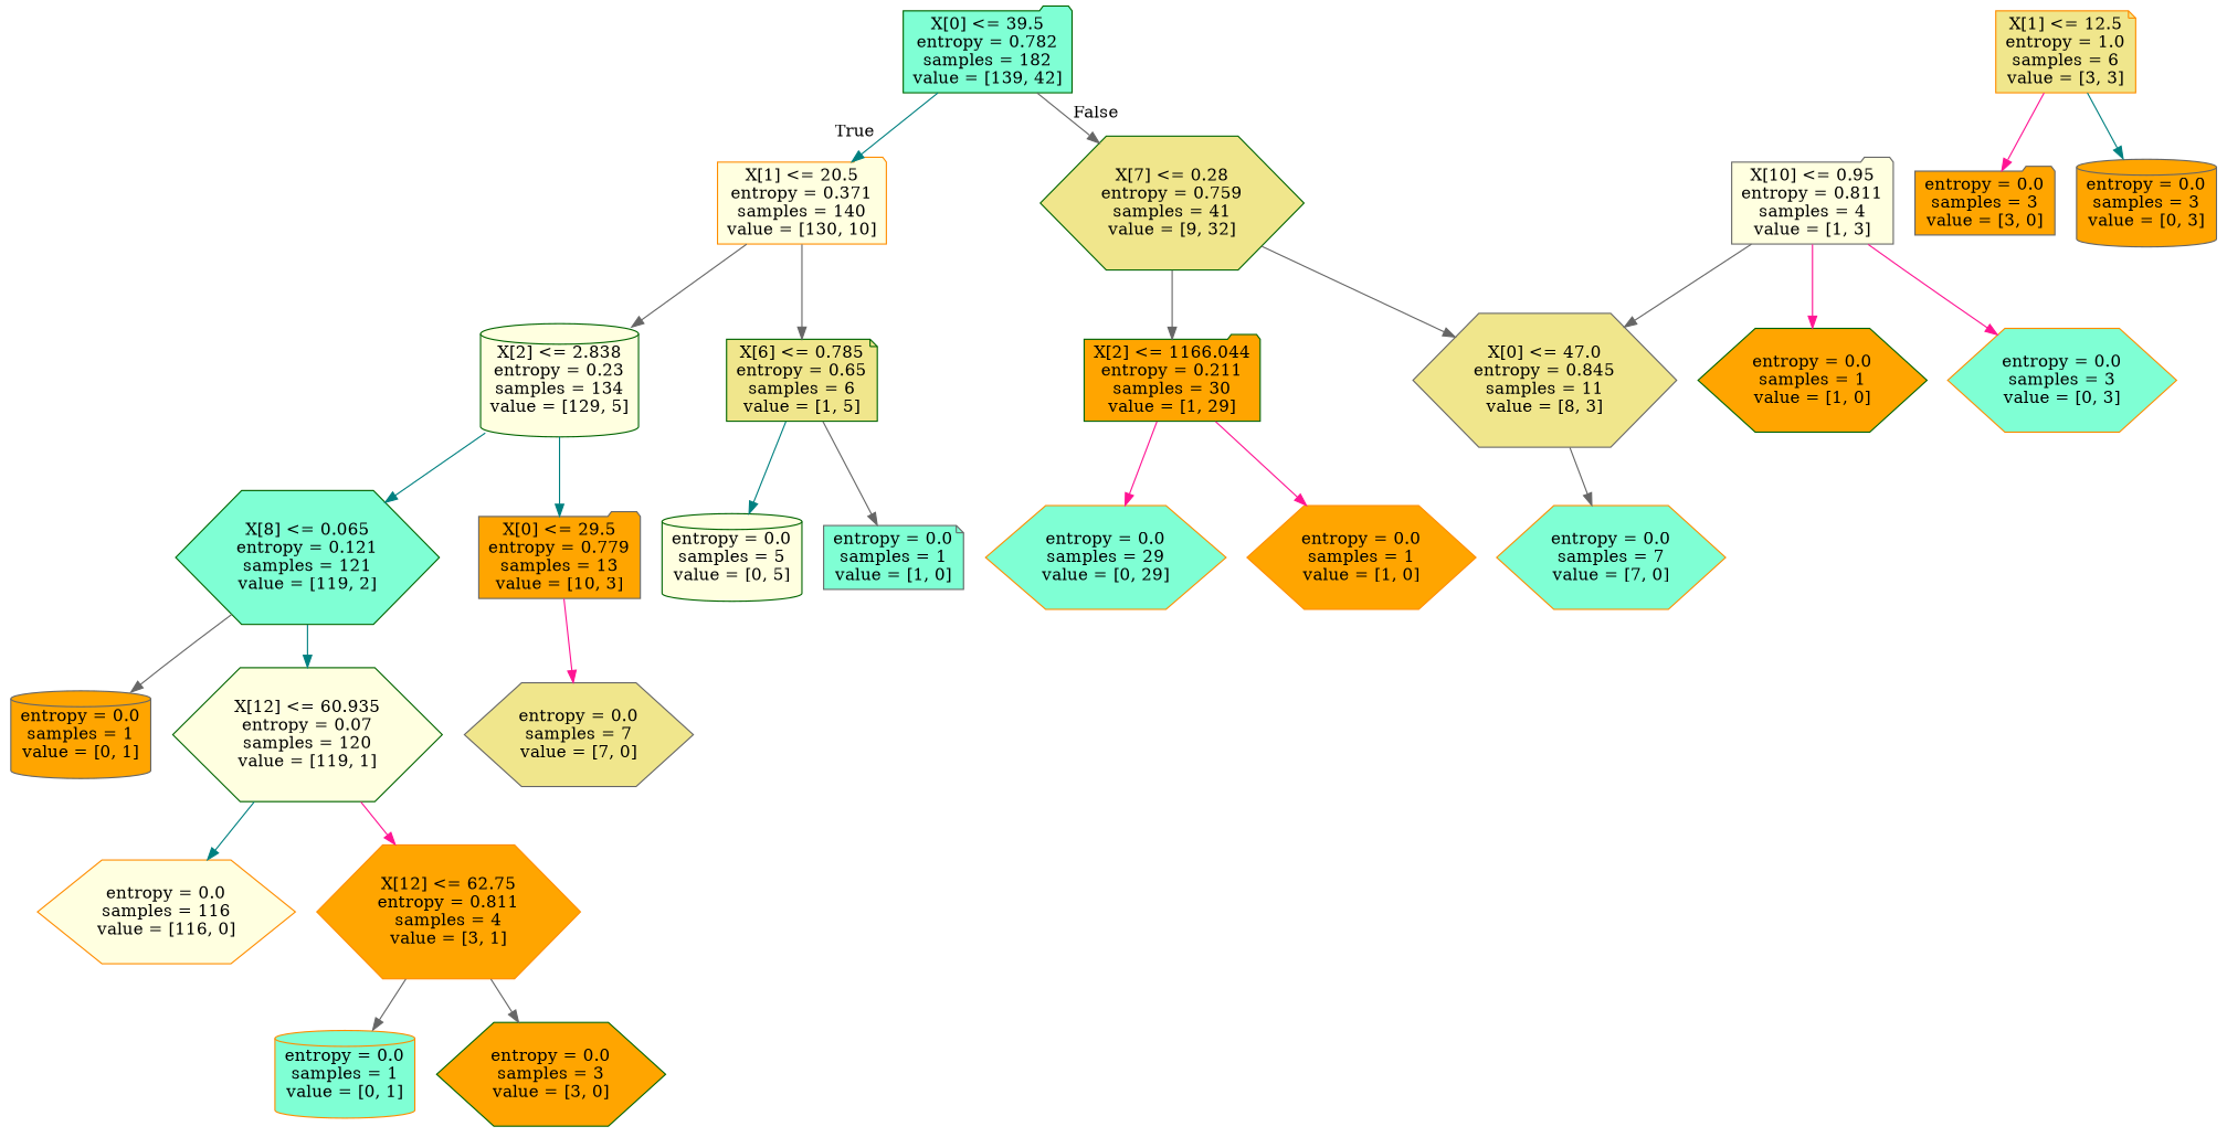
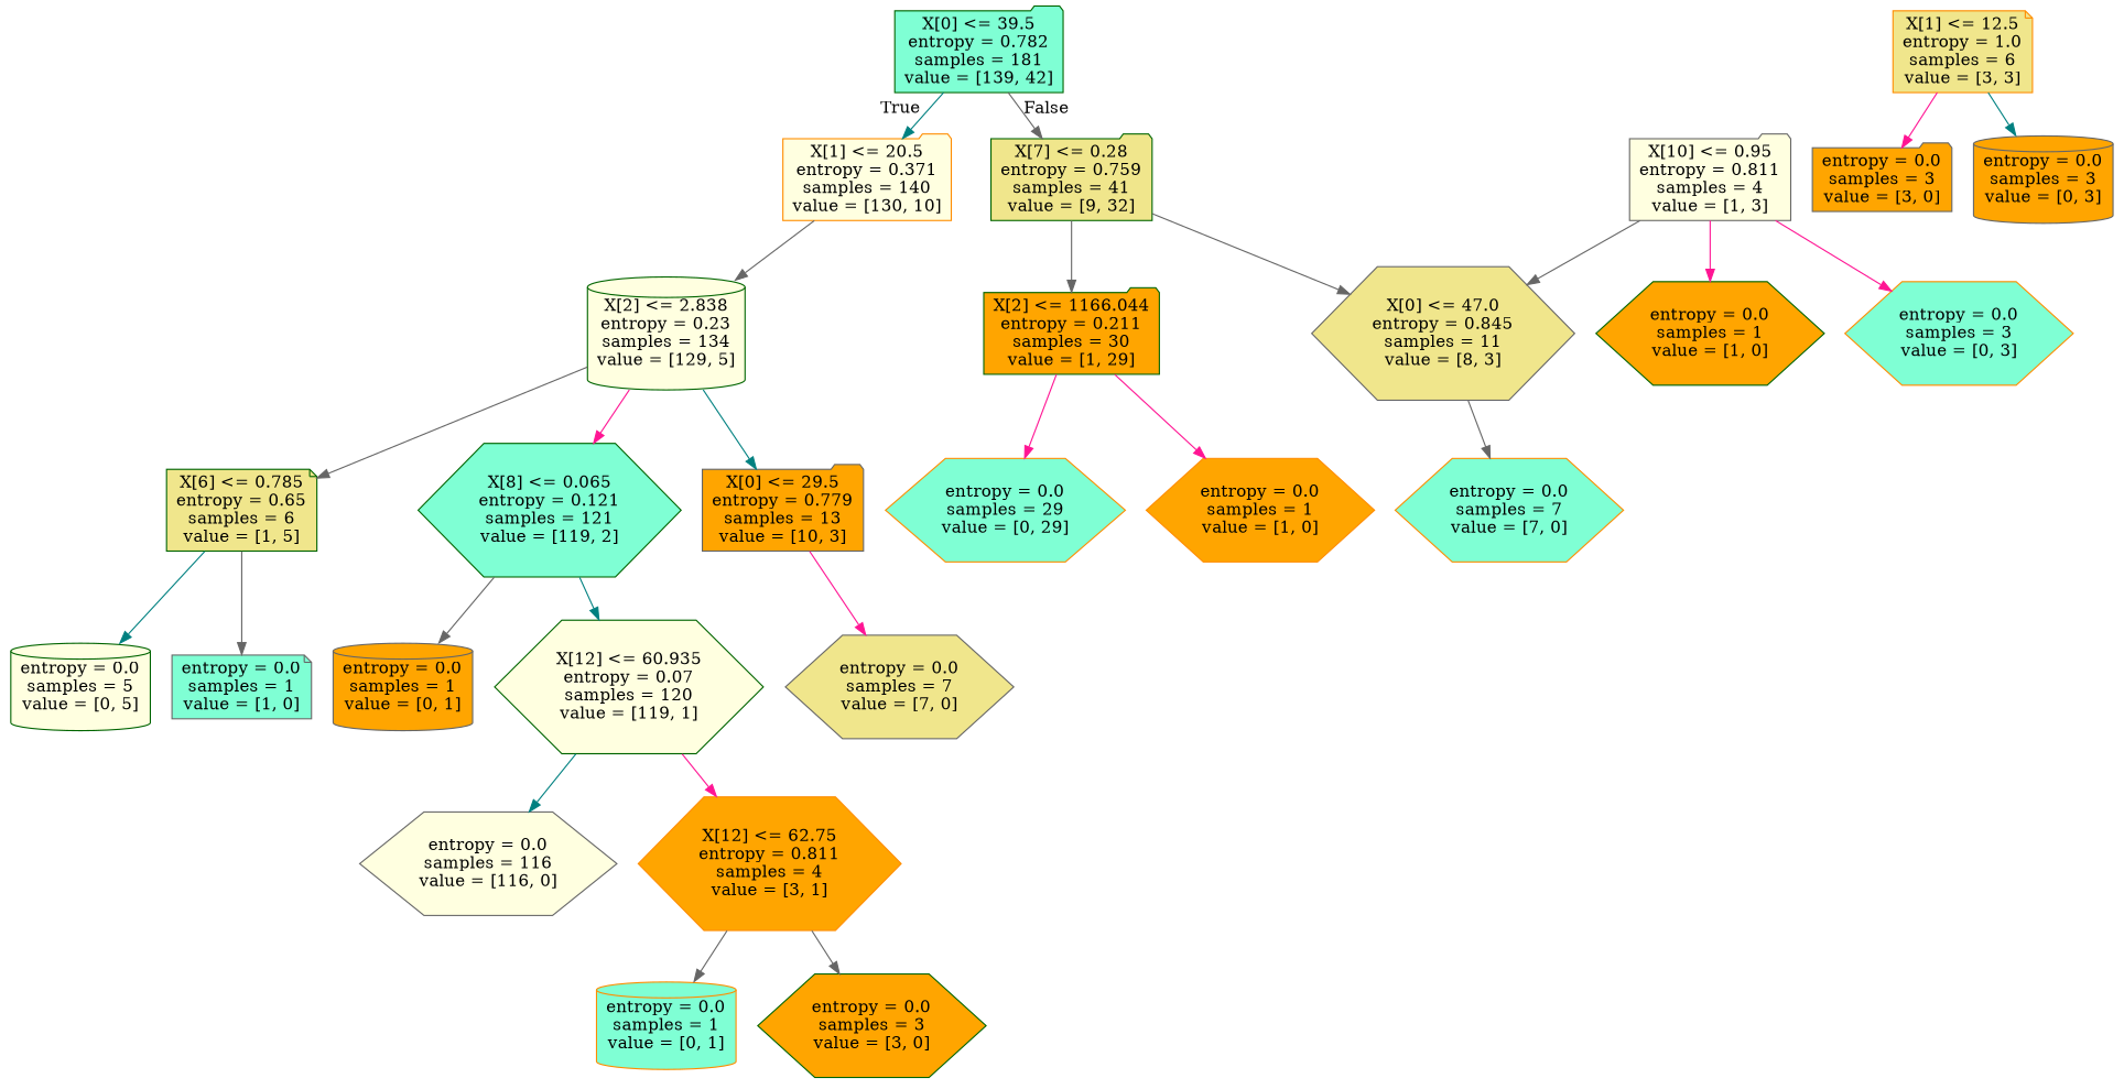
  digraph {
    node [color=darkgreen fillcolor=orange shape=hexagon style=filled]
    edge [color=gray40]
-   n1 [fillcolor=aquamarine label="X[0] <= 39.5\nentropy = 0.782\nsamples = 182\nvalue = [139, 42]" shape=folder]
+   n1 [fillcolor=aquamarine label="X[0] <= 39.5\nentropy = 0.782\nsamples = 181\nvalue = [139, 42]" shape=folder]
    n2 [color=darkorange fillcolor=lightyellow label="X[1] <= 20.5\nentropy = 0.371\nsamples = 140\nvalue = [130, 10]" shape=folder]
-   n3 [fillcolor=khaki label="X[7] <= 0.28\nentropy = 0.759\nsamples = 41\nvalue = [9, 32]"]
+   n3 [fillcolor=khaki label="X[7] <= 0.28\nentropy = 0.759\nsamples = 41\nvalue = [9, 32]" shape=folder]
    n4 [fillcolor=lightyellow label="X[2] <= 2.838\nentropy = 0.23\nsamples = 134\nvalue = [129, 5]" shape=cylinder]
    n5 [fillcolor=khaki label="X[6] <= 0.785\nentropy = 0.65\nsamples = 6\nvalue = [1, 5]" shape=note]
    n6 [label="X[2] <= 1166.044\nentropy = 0.211\nsamples = 30\nvalue = [1, 29]" shape=folder]
    n7 [color=gray40 fillcolor=khaki label="X[0] <= 47.0\nentropy = 0.845\nsamples = 11\nvalue = [8, 3]"]
    n8 [fillcolor=aquamarine label="X[8] <= 0.065\nentropy = 0.121\nsamples = 121\nvalue = [119, 2]"]
    n9 [color=gray40 label="X[0] <= 29.5\nentropy = 0.779\nsamples = 13\nvalue = [10, 3]" shape=folder]
    n10 [fillcolor=lightyellow label="entropy = 0.0\nsamples = 5\nvalue = [0, 5]" shape=cylinder]
    n11 [color=gray40 fillcolor=aquamarine label="entropy = 0.0\nsamples = 1\nvalue = [1, 0]" shape=note]
    n12 [color=gray40 label="entropy = 0.0\nsamples = 1\nvalue = [0, 1]" shape=cylinder]
    n13 [fillcolor=lightyellow label="X[12] <= 60.935\nentropy = 0.07\nsamples = 120\nvalue = [119, 1]"]
    n14 [color=gray40 fillcolor=khaki label="entropy = 0.0\nsamples = 7\nvalue = [7, 0]"]
-   n15 [color=darkorange fillcolor=lightyellow label="entropy = 0.0\nsamples = 116\nvalue = [116, 0]"]
+   n15 [color=gray40 fillcolor=lightyellow label="entropy = 0.0\nsamples = 116\nvalue = [116, 0]"]
    n16 [color=darkorange label="X[12] <= 62.75\nentropy = 0.811\nsamples = 4\nvalue = [3, 1]"]
    n17 [color=darkorange fillcolor=aquamarine label="entropy = 0.0\nsamples = 1\nvalue = [0, 1]" shape=cylinder]
    n18 [label="entropy = 0.0\nsamples = 3\nvalue = [3, 0]"]
    n19 [color=darkorange fillcolor=khaki label="X[1] <= 12.5\nentropy = 1.0\nsamples = 6\nvalue = [3, 3]" shape=note]
    n20 [color=gray40 label="entropy = 0.0\nsamples = 3\nvalue = [3, 0]" shape=folder]
    n21 [color=gray40 label="entropy = 0.0\nsamples = 3\nvalue = [0, 3]" shape=cylinder]
    n22 [color=darkorange fillcolor=aquamarine label="entropy = 0.0\nsamples = 29\nvalue = [0, 29]"]
    n23 [color=darkorange label="entropy = 0.0\nsamples = 1\nvalue = [1, 0]"]
    n24 [color=darkorange fillcolor=aquamarine label="entropy = 0.0\nsamples = 7\nvalue = [7, 0]"]
    n25 [color=gray40 fillcolor=lightyellow label="X[10] <= 0.95\nentropy = 0.811\nsamples = 4\nvalue = [1, 3]" shape=folder]
    n26 [label="entropy = 0.0\nsamples = 1\nvalue = [1, 0]"]
    n27 [color=darkorange fillcolor=aquamarine label="entropy = 0.0\nsamples = 3\nvalue = [0, 3]"]
    n1 -> n2 [color=teal headlabel=True labelangle=45 labeldistance=2.5]
    n1 -> n3 [headlabel=False labelangle=-45 labeldistance=2.5]
    n2 -> n4
-   n2 -> n5
+   n4 -> n5
    n3 -> n6
    n3 -> n7
-   n4 -> n8 [color=teal]
+   n4 -> n8 [color=deeppink]
    n4 -> n9 [color=teal]
    n5 -> n10 [color=teal]
    n5 -> n11
    n6 -> n22 [color=deeppink]
    n6 -> n23 [color=deeppink]
    n7 -> n24
    n8 -> n12
    n8 -> n13 [color=teal]
    n9 -> n14 [color=deeppink]
    n13 -> n15 [color=teal]
    n13 -> n16 [color=deeppink]
    n16 -> n17
    n16 -> n18
    n19 -> n20 [color=deeppink]
    n19 -> n21 [color=teal]
    n25 -> n7
    n25 -> n26 [color=deeppink]
    n25 -> n27 [color=deeppink]
  }
